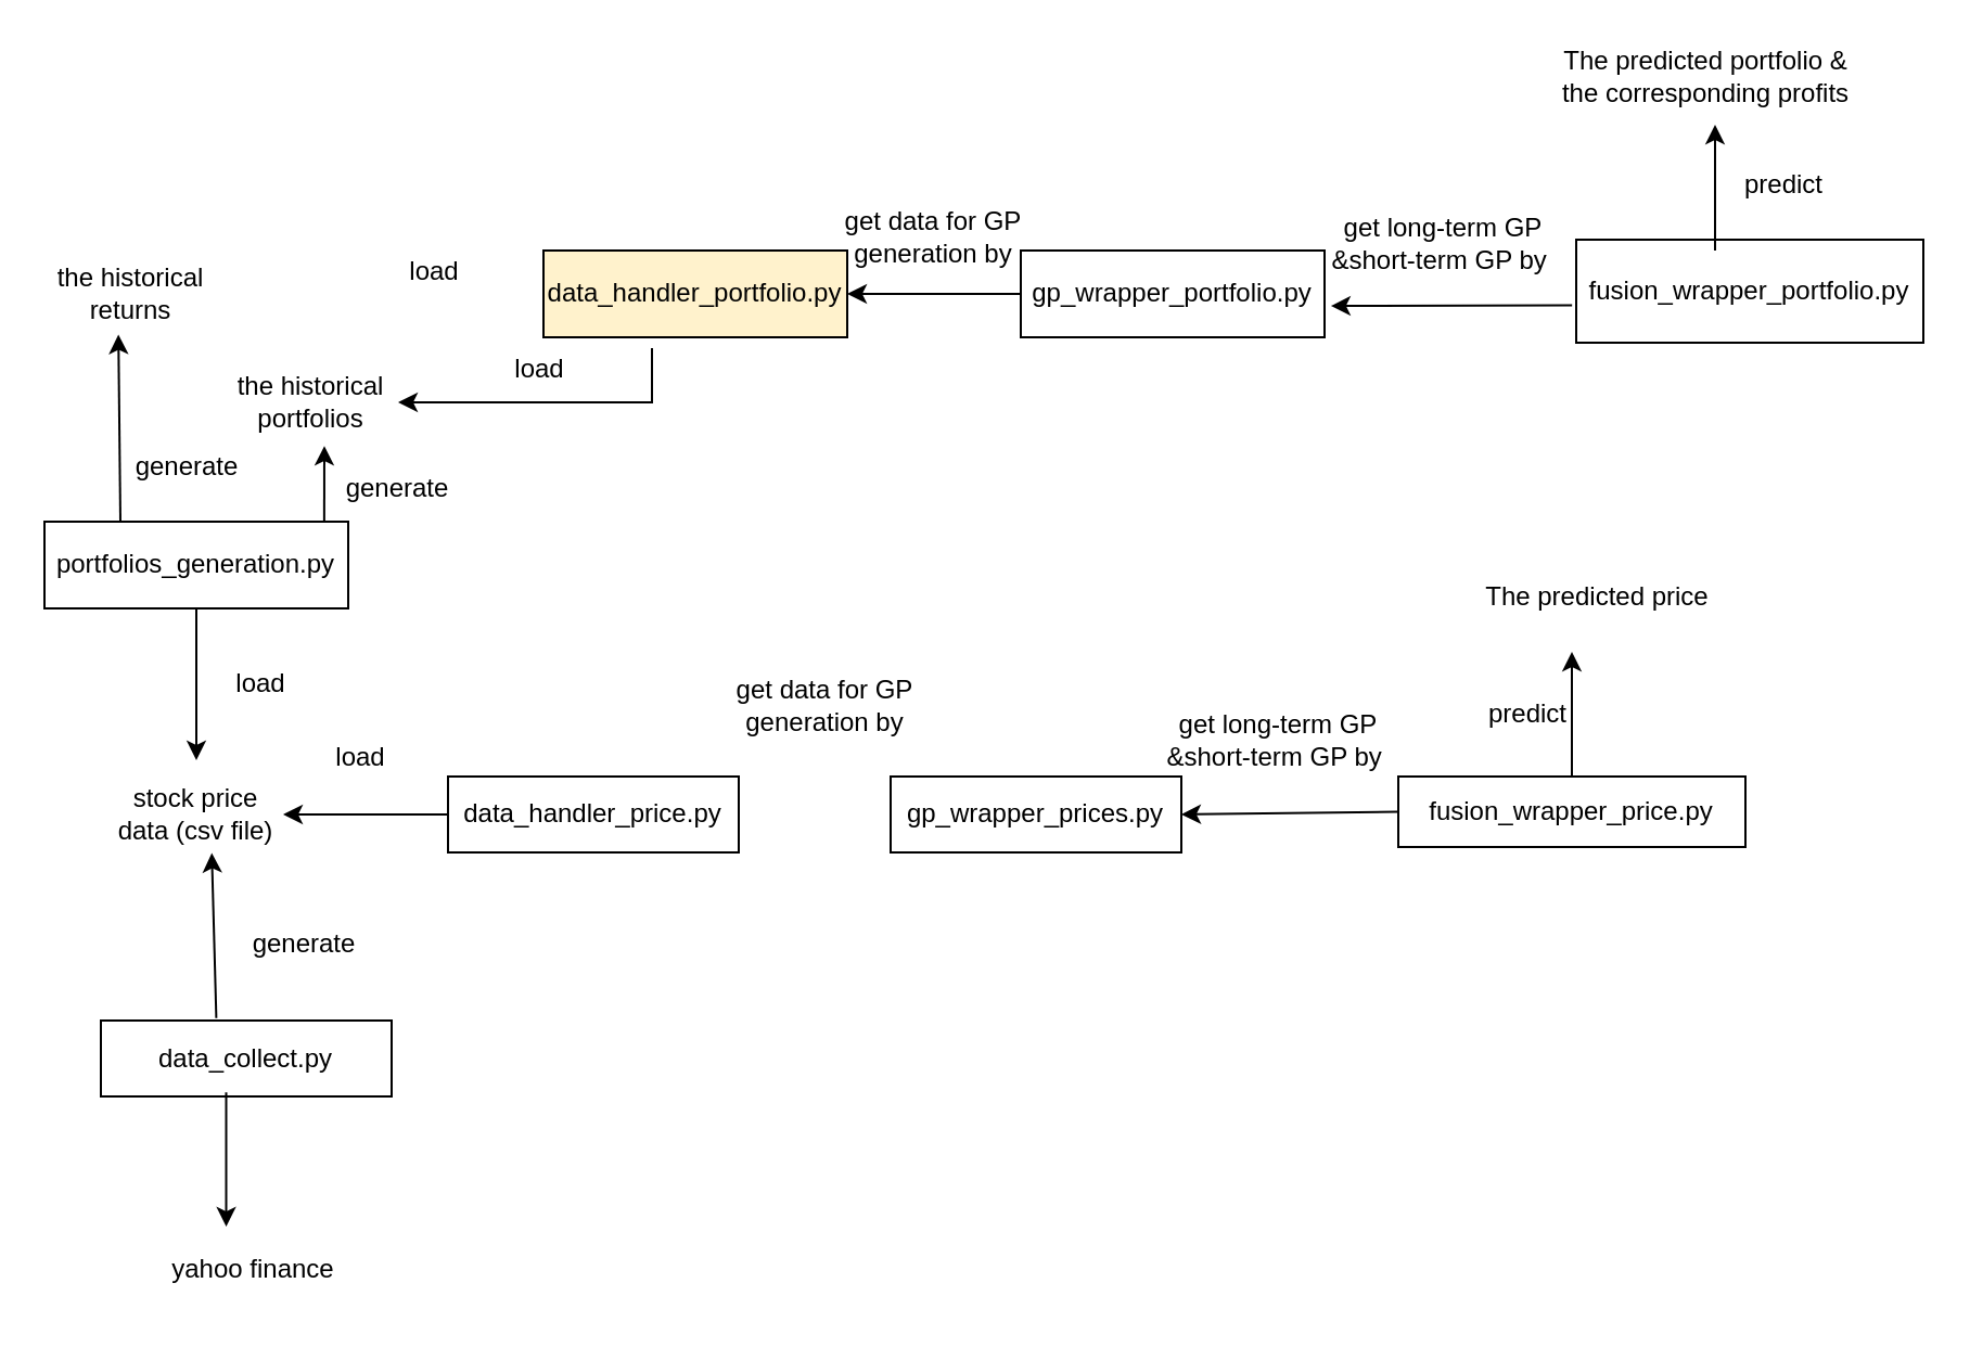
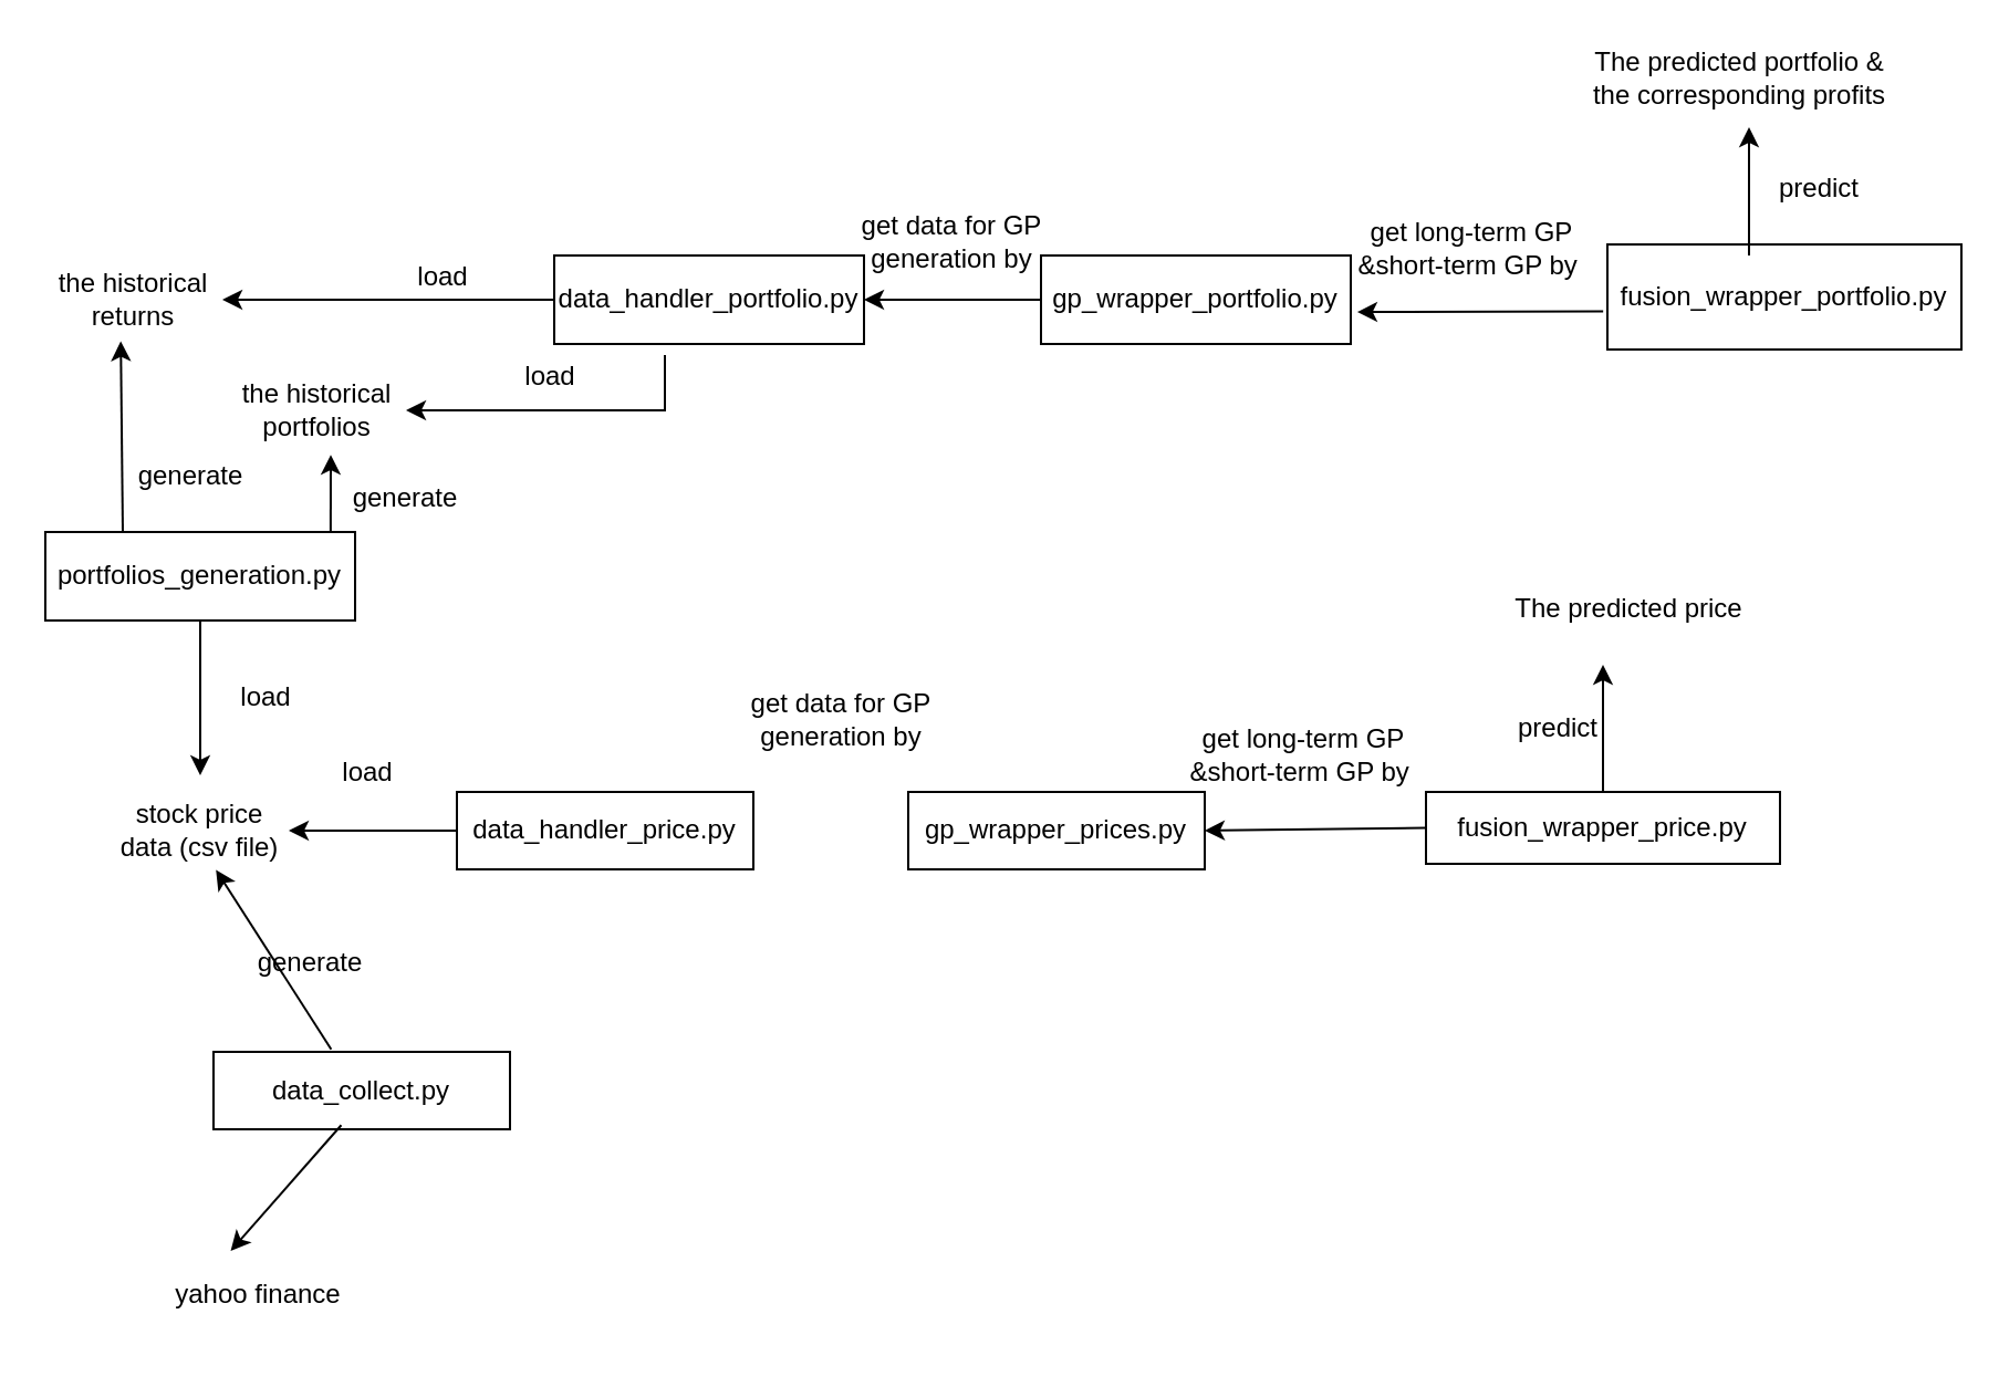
  <mxCell id="0" />
  <mxCell id="1" parent="0" />
  <mxCell id="2" value="portfolios_generation.py" style="rounded=0;whiteSpace=wrap;html=1;" parent="1" vertex="1"><mxGeometry y="240" width="140" height="40" as="geometry" x="20" /></mxCell>
  <mxCell id="3" value="" style="endArrow=classic;html=1;rounded=0;exitX=0.5;exitY=1;exitDx=0;exitDy=0;" parent="1" source="2" edge="1"><mxGeometry width="50" height="50" relative="1" as="geometry"><mxPoint x="180" y="380" as="sourcePoint" /><mxPoint x="90" y="350" as="targetPoint" /></mxGeometry></mxCell>
  <mxCell id="4" value="stock price data (csv file)" style="text;html=1;strokeColor=none;fillColor=none;align=center;verticalAlign=middle;whiteSpace=wrap;rounded=0;" parent="1" vertex="1"><mxGeometry x="50" y="360" width="80" height="30" as="geometry" /></mxCell>
  <mxCell id="5" value="generate" style="text;html=1;strokeColor=none;fillColor=none;align=center;verticalAlign=middle;whiteSpace=wrap;rounded=0;" parent="1" vertex="1"><mxGeometry x="143" y="210" width="80" height="30" as="geometry" /></mxCell>
  <mxCell id="6" value="data_handler_price.py" style="rounded=0;whiteSpace=wrap;html=1;" parent="1" vertex="1"><mxGeometry x="206" y="357.5" width="134" height="35" as="geometry" /></mxCell>
  <mxCell id="7" value="" style="endArrow=classic;html=1;rounded=0;entryX=1;entryY=0.5;entryDx=0;entryDy=0;" parent="1" source="6" target="4" edge="1"><mxGeometry width="50" height="50" relative="1" as="geometry"><mxPoint x="130" y="413.04" as="sourcePoint" /><mxPoint x="201.04" y="410" as="targetPoint" /></mxGeometry></mxCell>
  <mxCell id="8" value="load" style="text;html=1;strokeColor=none;fillColor=none;align=center;verticalAlign=middle;whiteSpace=wrap;rounded=0;" parent="1" vertex="1"><mxGeometry x="80" y="300" width="80" height="30" as="geometry" /></mxCell>
  <mxCell id="9" value="gp_wrapper_prices.py" style="rounded=0;whiteSpace=wrap;html=1;" parent="1" vertex="1"><mxGeometry x="410" y="357.5" width="134" height="35" as="geometry" /></mxCell>
  <mxCell id="10" value="fusion_wrapper_price.py" style="rounded=0;whiteSpace=wrap;html=1;" parent="1" vertex="1"><mxGeometry x="644" y="357.5" width="160" height="32.5" as="geometry" /></mxCell>
  <mxCell id="11" value="" style="endArrow=classic;html=1;rounded=0;entryX=1;entryY=0.5;entryDx=0;entryDy=0;exitX=0;exitY=0.5;exitDx=0;exitDy=0;" parent="1" source="10" target="9" edge="1"><mxGeometry width="50" height="50" relative="1" as="geometry"><mxPoint x="700" y="450" as="sourcePoint" /><mxPoint x="630" y="450" as="targetPoint" /></mxGeometry></mxCell>
  <mxCell id="12" value="" style="endArrow=classic;html=1;rounded=0;exitX=0.5;exitY=0;exitDx=0;exitDy=0;" parent="1" source="10" edge="1"><mxGeometry width="50" height="50" relative="1" as="geometry"><mxPoint x="694" y="350" as="sourcePoint" /><mxPoint x="724" y="300" as="targetPoint" /></mxGeometry></mxCell>
  <mxCell id="13" value="The predicted price" style="text;html=1;strokeColor=none;fillColor=none;align=center;verticalAlign=middle;whiteSpace=wrap;rounded=0;" parent="1" vertex="1"><mxGeometry x="672" y="260" width="128" height="30" as="geometry" /></mxCell>
  <mxCell id="14" value="predict" style="text;html=1;strokeColor=none;fillColor=none;align=center;verticalAlign=middle;whiteSpace=wrap;rounded=0;" parent="1" vertex="1"><mxGeometry x="640" y="313.75" width="128" height="30" as="geometry" /></mxCell>
  <mxCell id="15" value="get data for GP generation by" style="text;html=1;strokeColor=none;fillColor=none;align=center;verticalAlign=middle;whiteSpace=wrap;rounded=0;" parent="1" vertex="1"><mxGeometry x="330" y="306.25" width="100" height="37.5" as="geometry" /></mxCell>
  <mxCell id="16" value="get long-term GP&lt;br&gt;&amp;amp;short-term GP by&amp;nbsp;" style="text;html=1;strokeColor=none;fillColor=none;align=center;verticalAlign=middle;whiteSpace=wrap;rounded=0;" parent="1" vertex="1"><mxGeometry x="534" y="313.13" width="110" height="56.25" as="geometry" /></mxCell>
  <mxCell id="17" value="load" style="text;html=1;strokeColor=none;fillColor=none;align=center;verticalAlign=middle;whiteSpace=wrap;rounded=0;" parent="1" vertex="1"><mxGeometry x="126" y="333.75" width="80" height="30" as="geometry" /></mxCell>
  <mxCell id="18" value="the historical portfolios" style="text;html=1;strokeColor=none;fillColor=none;align=center;verticalAlign=middle;whiteSpace=wrap;rounded=0;" vertex="1" parent="1"><mxGeometry x="103" y="170" width="80" height="30" as="geometry" /></mxCell>
  <mxCell id="19" style="edgeStyle=orthogonalEdgeStyle;rounded=0;orthogonalLoop=1;jettySize=auto;html=1;exitX=1;exitY=0.5;exitDx=0;exitDy=0;" edge="1" parent="1" source="20"><mxGeometry relative="1" as="geometry"><mxPoint x="100.138" y="135.138" as="targetPoint" /></mxGeometry></mxCell>
  <mxCell id="20" value="the historical returns" style="text;html=1;strokeColor=none;fillColor=none;align=center;verticalAlign=middle;whiteSpace=wrap;rounded=0;" vertex="1" parent="1"><mxGeometry y="120" width="80" height="30" as="geometry" x="20" /></mxCell>
  <mxCell id="21" value="" style="endArrow=classic;html=1;rounded=0;exitX=0.25;exitY=0;exitDx=0;exitDy=0;entryX=0.426;entryY=1.125;entryDx=0;entryDy=0;entryPerimeter=0;" edge="1" parent="1" source="2" target="20"><mxGeometry width="50" height="50" relative="1" as="geometry"><mxPoint x="50" y="230" as="sourcePoint" /><mxPoint x="100" y="180" as="targetPoint" /></mxGeometry></mxCell>
  <mxCell id="22" value="" style="endArrow=classic;html=1;rounded=0;entryX=0.575;entryY=1.169;entryDx=0;entryDy=0;entryPerimeter=0;exitX=0.921;exitY=-0.004;exitDx=0;exitDy=0;exitPerimeter=0;" edge="1" parent="1" source="2" target="18"><mxGeometry width="50" height="50" relative="1" as="geometry"><mxPoint x="141.75" y="240" as="sourcePoint" /><mxPoint x="144.25" y="194" as="targetPoint" /></mxGeometry></mxCell>
  <mxCell id="23" value="generate" style="text;html=1;strokeColor=none;fillColor=none;align=center;verticalAlign=middle;whiteSpace=wrap;rounded=0;" vertex="1" parent="1"><mxGeometry x="46" y="200" width="80" height="30" as="geometry" /></mxCell>
- <mxCell id="24" value="data_handler_portfolio.py" style="rounded=0;whiteSpace=wrap;html=1;fillColor=#fff2cc;" vertex="1" parent="1"><mxGeometry x="250" y="115" width="140" height="40" as="geometry" /></mxCell>
+ <mxCell id="24" value="data_handler_portfolio.py" style="rounded=0;whiteSpace=wrap;html=1;" vertex="1" parent="1"><mxGeometry x="250" y="115" width="140" height="40" as="geometry" /></mxCell>
+ <mxCell id="25" value="" style="endArrow=classic;html=1;rounded=0;entryX=1;entryY=0.5;entryDx=0;entryDy=0;" edge="1" parent="1" source="24" target="20"><mxGeometry width="50" height="50" relative="1" as="geometry"><mxPoint x="236" y="141.25" as="sourcePoint" /><mxPoint x="96" y="138.75" as="targetPoint" /></mxGeometry></mxCell>
  <mxCell id="26" value="" style="endArrow=classic;html=1;rounded=0;entryX=1;entryY=0.5;entryDx=0;entryDy=0;" edge="1" parent="1" target="18"><mxGeometry width="50" height="50" relative="1" as="geometry"><mxPoint x="300" y="185" as="sourcePoint" /><mxPoint x="320" y="180" as="targetPoint" /><Array as="points"><mxPoint x="300" y="160" /><mxPoint x="300" y="185" /></Array></mxGeometry></mxCell>
  <mxCell id="27" value="load" style="text;html=1;strokeColor=none;fillColor=none;align=center;verticalAlign=middle;whiteSpace=wrap;rounded=0;" vertex="1" parent="1"><mxGeometry x="210" y="155" width="77" height="30" as="geometry" /></mxCell>
  <mxCell id="28" value="load" style="text;html=1;strokeColor=none;fillColor=none;align=center;verticalAlign=middle;whiteSpace=wrap;rounded=0;" vertex="1" parent="1"><mxGeometry x="160" y="110" width="80" height="30" as="geometry" /></mxCell>
  <mxCell id="29" value="gp_wrapper_portfolio.py" style="rounded=0;whiteSpace=wrap;html=1;" vertex="1" parent="1"><mxGeometry x="470" y="115" width="140" height="40" as="geometry" /></mxCell>
  <mxCell id="30" value="" style="endArrow=classic;html=1;rounded=0;entryX=1;entryY=0.5;entryDx=0;entryDy=0;exitX=0;exitY=0.5;exitDx=0;exitDy=0;" edge="1" parent="1" source="29" target="24"><mxGeometry width="50" height="50" relative="1" as="geometry"><mxPoint x="470" y="210" as="sourcePoint" /><mxPoint x="400" y="210" as="targetPoint" /></mxGeometry></mxCell>
  <mxCell id="31" value="get data for GP generation by" style="text;html=1;strokeColor=none;fillColor=none;align=center;verticalAlign=middle;whiteSpace=wrap;rounded=0;" vertex="1" parent="1"><mxGeometry x="380" width="100" height="37.5" as="geometry" y="90" /></mxCell>
  <mxCell id="32" value="fusion_wrapper_portfolio.py" style="rounded=0;whiteSpace=wrap;html=1;" vertex="1" parent="1"><mxGeometry x="726" y="110" width="160" height="47.5" as="geometry" /></mxCell>
  <mxCell id="33" value="" style="endArrow=classic;html=1;rounded=0;entryX=1.021;entryY=0.638;entryDx=0;entryDy=0;exitX=-0.012;exitY=0.638;exitDx=0;exitDy=0;entryPerimeter=0;exitPerimeter=0;" edge="1" parent="1" source="32" target="29"><mxGeometry width="50" height="50" relative="1" as="geometry"><mxPoint x="744" y="224.5" as="sourcePoint" /><mxPoint x="644" y="225.5" as="targetPoint" /></mxGeometry></mxCell>
  <mxCell id="34" value="get long-term GP&lt;br&gt;&amp;amp;short-term GP by&amp;nbsp;" style="text;html=1;strokeColor=none;fillColor=none;align=center;verticalAlign=middle;whiteSpace=wrap;rounded=0;" vertex="1" parent="1"><mxGeometry x="610" y="83.75" width="110" height="56.25" as="geometry" /></mxCell>
  <mxCell id="35" value="predict" style="text;html=1;strokeColor=none;fillColor=none;align=center;verticalAlign=middle;whiteSpace=wrap;rounded=0;" vertex="1" parent="1"><mxGeometry x="758" y="70" width="128" height="30" as="geometry" /></mxCell>
  <mxCell id="36" value="" style="endArrow=classic;html=1;rounded=0;exitX=0.5;exitY=0;exitDx=0;exitDy=0;" edge="1" parent="1"><mxGeometry width="50" height="50" relative="1" as="geometry"><mxPoint x="790" y="115" as="sourcePoint" /><mxPoint x="790" y="57" as="targetPoint" /></mxGeometry></mxCell>
  <mxCell id="37" value="The predicted portfolio &amp;amp; the corresponding profits" style="text;html=1;strokeColor=none;fillColor=none;align=center;verticalAlign=middle;whiteSpace=wrap;rounded=0;" vertex="1" parent="1"><mxGeometry x="712" y="20" width="148" height="30" as="geometry" /></mxCell>
- <mxCell id="38" value="data_collect.py" style="rounded=0;whiteSpace=wrap;html=1;" vertex="1" parent="1"><mxGeometry x="46" y="470" width="134" height="35" as="geometry" /></mxCell>
+ <mxCell id="38" value="data_collect.py" style="rounded=0;whiteSpace=wrap;html=1;" vertex="1" parent="1"><mxGeometry x="96" y="475" width="134" height="35" as="geometry" /></mxCell>
  <mxCell id="39" value="" style="endArrow=classic;html=1;rounded=0;exitX=0.397;exitY=-0.033;exitDx=0;exitDy=0;exitPerimeter=0;entryX=0.589;entryY=1.092;entryDx=0;entryDy=0;entryPerimeter=0;" edge="1" parent="1" source="38" target="4"><mxGeometry width="50" height="50" relative="1" as="geometry"><mxPoint x="145" y="450" as="sourcePoint" /><mxPoint x="90" y="400" as="targetPoint" /></mxGeometry></mxCell>
  <mxCell id="40" value="generate" style="text;html=1;strokeColor=none;fillColor=none;align=center;verticalAlign=middle;whiteSpace=wrap;rounded=0;" vertex="1" parent="1"><mxGeometry x="100" y="420" width="80" height="30" as="geometry" /></mxCell>
  <mxCell id="41" value="yahoo finance" style="text;html=1;strokeColor=none;fillColor=none;align=center;verticalAlign=middle;whiteSpace=wrap;rounded=0;" vertex="1" parent="1"><mxGeometry x="63" y="565" width="107" height="40" as="geometry" /></mxCell>
  <mxCell id="42" value="" style="endArrow=classic;html=1;rounded=0;exitX=0.431;exitY=0.946;exitDx=0;exitDy=0;exitPerimeter=0;entryX=0.381;entryY=0;entryDx=0;entryDy=0;entryPerimeter=0;" edge="1" parent="1" source="38" target="41"><mxGeometry width="50" height="50" relative="1" as="geometry"><mxPoint x="212" y="556" as="sourcePoint" /><mxPoint x="210" y="480" as="targetPoint" /></mxGeometry></mxCell>
